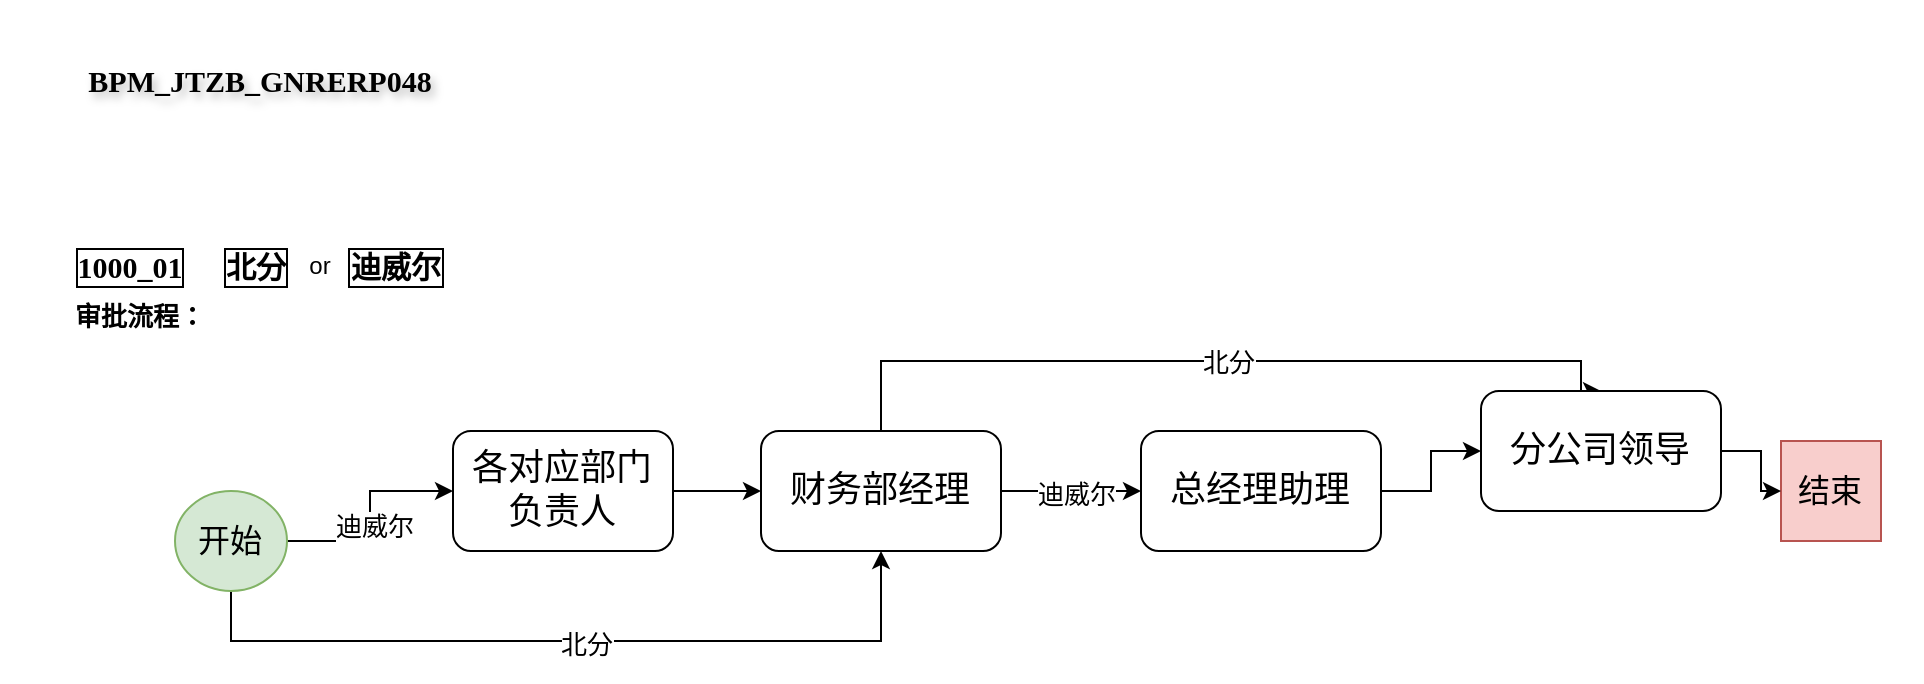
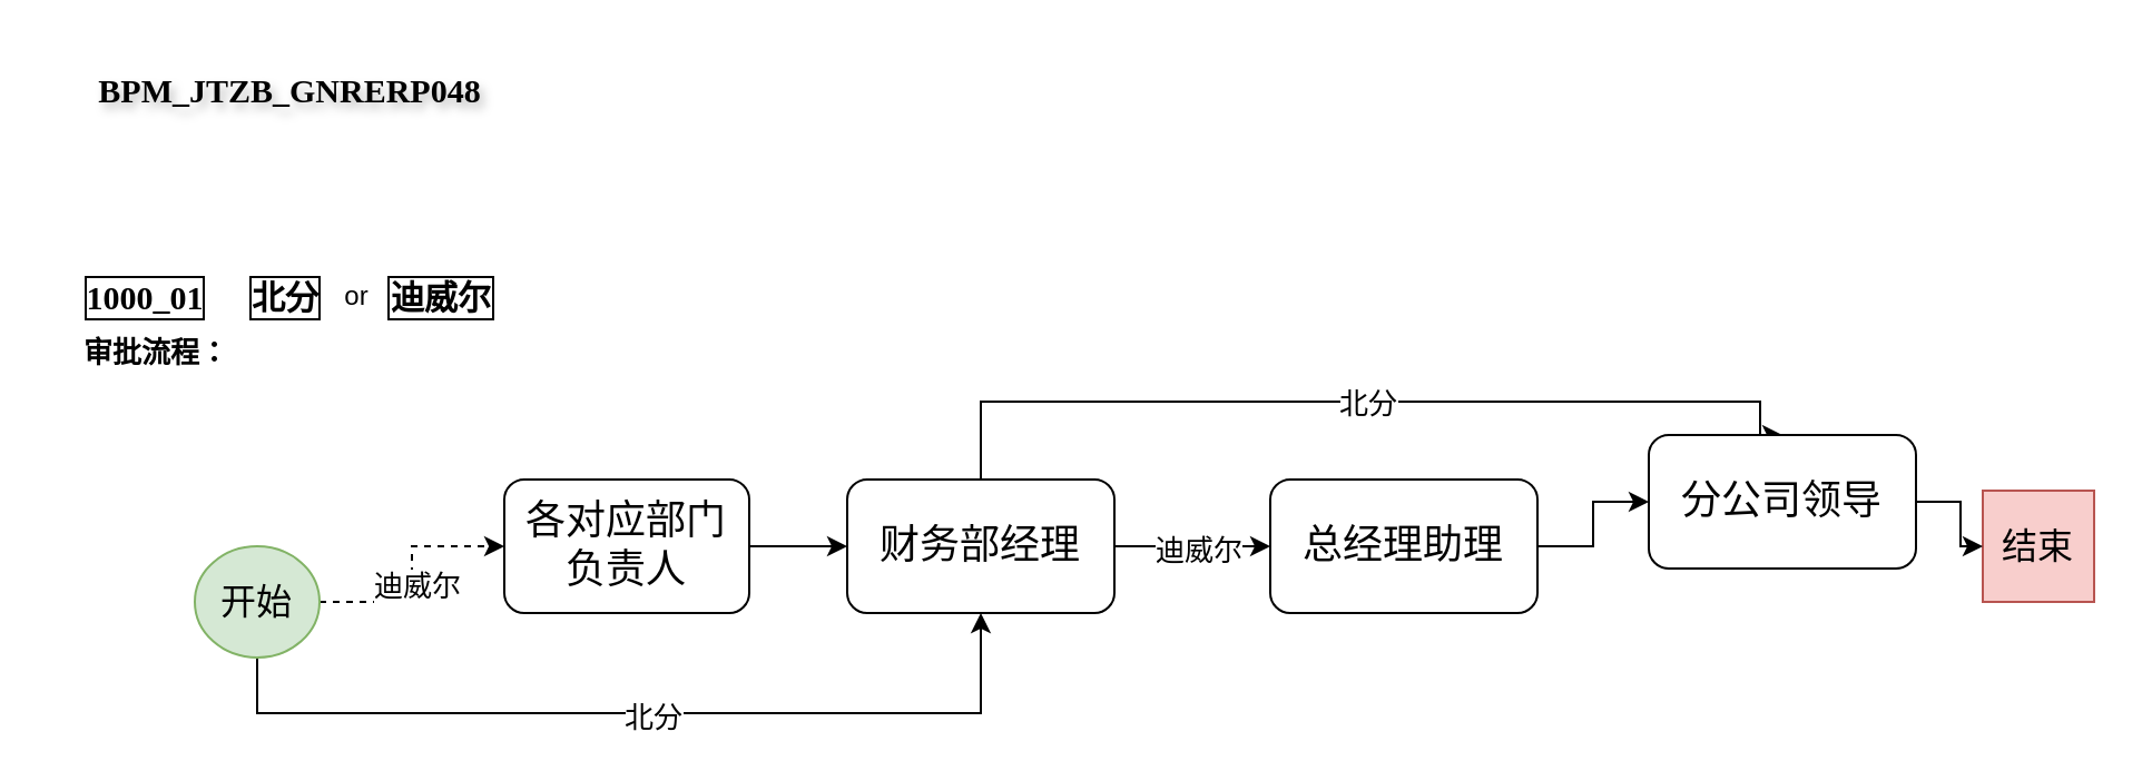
  <mxCell id="0" />
  <mxCell id="1" parent="0" />
- <mxCell id="2" value="" style="edgeStyle=orthogonalEdgeStyle;rounded=0;orthogonalLoop=1;jettySize=auto;html=1;entryX=0;entryY=0.5;entryDx=0;entryDy=0;" parent="1" source="6" target="20" edge="1"><mxGeometry relative="1" as="geometry"><mxPoint x="173" y="220" as="targetPoint" /></mxGeometry></mxCell>
+ <mxCell id="2" value="" style="edgeStyle=orthogonalEdgeStyle;rounded=0;orthogonalLoop=1;jettySize=auto;html=1;entryX=0;entryY=0.5;entryDx=0;entryDy=0;dashed=1;" parent="1" source="6" target="20" edge="1"><mxGeometry relative="1" as="geometry"><mxPoint x="173" y="220" as="targetPoint" /></mxGeometry></mxCell>
  <mxCell id="3" value="迪威尔" style="edgeLabel;html=1;align=center;verticalAlign=middle;resizable=0;points=[];fontSize=13;" parent="2" vertex="1" connectable="0"><mxGeometry x="-0.084" y="-2" relative="1" as="geometry"><mxPoint as="offset" /></mxGeometry></mxCell>
  <mxCell id="4" style="edgeStyle=orthogonalEdgeStyle;rounded=0;orthogonalLoop=1;jettySize=auto;html=1;entryX=0.5;entryY=1;entryDx=0;entryDy=0;" parent="1" source="6" target="11" edge="1"><mxGeometry relative="1" as="geometry"><Array as="points"><mxPoint x="115" y="320" /><mxPoint x="440" y="320" /></Array></mxGeometry></mxCell>
  <mxCell id="5" value="北分" style="edgeLabel;html=1;align=center;verticalAlign=middle;resizable=0;points=[];fontSize=13;" parent="4" vertex="1" connectable="0"><mxGeometry x="0.022" y="-1" relative="1" as="geometry"><mxPoint as="offset" /></mxGeometry></mxCell>
  <mxCell id="6" value="&lt;font style=&quot;font-size: 16px;&quot;&gt;开始&lt;/font&gt;" style="ellipse;whiteSpace=wrap;html=1;fillColor=#d5e8d4;strokeColor=#82b366;" parent="1" vertex="1"><mxGeometry x="87" y="245" width="56" height="50" as="geometry" /></mxCell>
  <mxCell id="7" value="" style="edgeStyle=orthogonalEdgeStyle;rounded=0;orthogonalLoop=1;jettySize=auto;html=1;" parent="1" source="11" target="22" edge="1"><mxGeometry relative="1" as="geometry" /></mxCell>
  <mxCell id="8" value="迪威尔" style="edgeLabel;html=1;align=center;verticalAlign=middle;resizable=0;points=[];fontSize=13;" parent="7" vertex="1" connectable="0"><mxGeometry x="0.057" y="-1" relative="1" as="geometry"><mxPoint as="offset" /></mxGeometry></mxCell>
  <mxCell id="9" style="edgeStyle=orthogonalEdgeStyle;rounded=0;orthogonalLoop=1;jettySize=auto;html=1;entryX=0.5;entryY=0;entryDx=0;entryDy=0;" parent="1" source="11" target="24" edge="1"><mxGeometry relative="1" as="geometry"><Array as="points"><mxPoint x="440" y="180" /><mxPoint x="790" y="180" /></Array></mxGeometry></mxCell>
  <mxCell id="10" value="北分" style="edgeLabel;html=1;align=center;verticalAlign=middle;resizable=0;points=[];fontSize=13;" parent="9" vertex="1" connectable="0"><mxGeometry x="0.014" relative="1" as="geometry"><mxPoint as="offset" /></mxGeometry></mxCell>
  <mxCell id="11" value="&lt;font style=&quot;font-size: 18px;&quot;&gt;财务部经理&lt;/font&gt;" style="rounded=1;whiteSpace=wrap;html=1;fontSize=12;glass=0;strokeWidth=1;shadow=0;" parent="1" vertex="1"><mxGeometry x="380" y="215" width="120" height="60" as="geometry" /></mxCell>
  <mxCell id="12" value="&lt;font style=&quot;font-size: 16px;&quot;&gt;结束&lt;/font&gt;" style="whiteSpace=wrap;html=1;aspect=fixed;fillColor=#f8cecc;strokeColor=#b85450;" parent="1" vertex="1"><mxGeometry x="890" y="220" width="50" height="50" as="geometry" /></mxCell>
  <mxCell id="13" value="BPM_JTZB_GNRERP048" style="text;html=1;align=center;verticalAlign=middle;whiteSpace=wrap;rounded=0;fontStyle=1;fontFamily=Verdana;fontSize=15;labelBorderColor=none;labelBackgroundColor=none;textShadow=1;" parent="1" vertex="1"><mxGeometry width="220" height="40" as="geometry" x="20" y="20" /></mxCell>
  <mxCell id="14" value="1000_01" style="text;html=1;align=center;verticalAlign=middle;whiteSpace=wrap;rounded=0;fontStyle=1;fontFamily=Times New Roman;fontSize=15;labelBackgroundColor=none;labelBorderColor=default;" parent="1" vertex="1"><mxGeometry x="30" y="113" width="70" height="40" as="geometry" /></mxCell>
  <mxCell id="15" value="迪威尔" style="text;html=1;align=center;verticalAlign=middle;whiteSpace=wrap;rounded=0;fontStyle=1;fontFamily=Times New Roman;fontSize=15;labelBorderColor=default;" parent="1" vertex="1"><mxGeometry x="170" y="113" width="56" height="40" as="geometry" /></mxCell>
  <mxCell id="16" value="审批流程：" style="text;html=1;align=center;verticalAlign=middle;whiteSpace=wrap;rounded=0;fontStyle=1;fontFamily=Times New Roman;fontSize=13;textShadow=0;" parent="1" vertex="1"><mxGeometry x="30" y="138" width="80" height="40" as="geometry" /></mxCell>
  <mxCell id="17" value="北分" style="text;html=1;align=center;verticalAlign=middle;whiteSpace=wrap;rounded=0;fontStyle=1;fontFamily=Times New Roman;fontSize=15;labelBorderColor=default;" parent="1" vertex="1"><mxGeometry x="100" y="113" width="56" height="40" as="geometry" /></mxCell>
  <mxCell id="18" value="or" style="text;html=1;align=center;verticalAlign=middle;whiteSpace=wrap;rounded=0;" parent="1" vertex="1"><mxGeometry x="150" y="118" width="20" height="30" as="geometry" /></mxCell>
  <mxCell id="19" value="" style="edgeStyle=orthogonalEdgeStyle;rounded=0;orthogonalLoop=1;jettySize=auto;html=1;" parent="1" source="20" target="11" edge="1"><mxGeometry relative="1" as="geometry" /></mxCell>
  <mxCell id="20" value="&lt;span style=&quot;font-size: 18px;&quot;&gt;各对应部门&lt;/span&gt;&lt;div&gt;&lt;span style=&quot;font-size: 18px;&quot;&gt;负责人&lt;/span&gt;&lt;/div&gt;" style="rounded=1;whiteSpace=wrap;html=1;fontSize=12;glass=0;strokeWidth=1;shadow=0;" parent="1" vertex="1"><mxGeometry x="226" y="215" width="110" height="60" as="geometry" /></mxCell>
  <mxCell id="21" value="" style="edgeStyle=orthogonalEdgeStyle;rounded=0;orthogonalLoop=1;jettySize=auto;html=1;" parent="1" source="22" target="24" edge="1"><mxGeometry relative="1" as="geometry" /></mxCell>
  <mxCell id="22" value="&lt;font style=&quot;font-size: 18px;&quot;&gt;总经理助理&lt;/font&gt;" style="rounded=1;whiteSpace=wrap;html=1;fontSize=12;glass=0;strokeWidth=1;shadow=0;" parent="1" vertex="1"><mxGeometry x="570" y="215" width="120" height="60" as="geometry" /></mxCell>
  <mxCell id="23" value="" style="edgeStyle=orthogonalEdgeStyle;rounded=0;orthogonalLoop=1;jettySize=auto;html=1;" parent="1" source="24" target="12" edge="1"><mxGeometry relative="1" as="geometry" /></mxCell>
  <mxCell id="24" value="&lt;font style=&quot;font-size: 18px;&quot;&gt;分公司领导&lt;/font&gt;" style="rounded=1;whiteSpace=wrap;html=1;fontSize=12;glass=0;strokeWidth=1;shadow=0;" parent="1" vertex="1"><mxGeometry x="740" y="195" width="120" height="60" as="geometry" /></mxCell>
